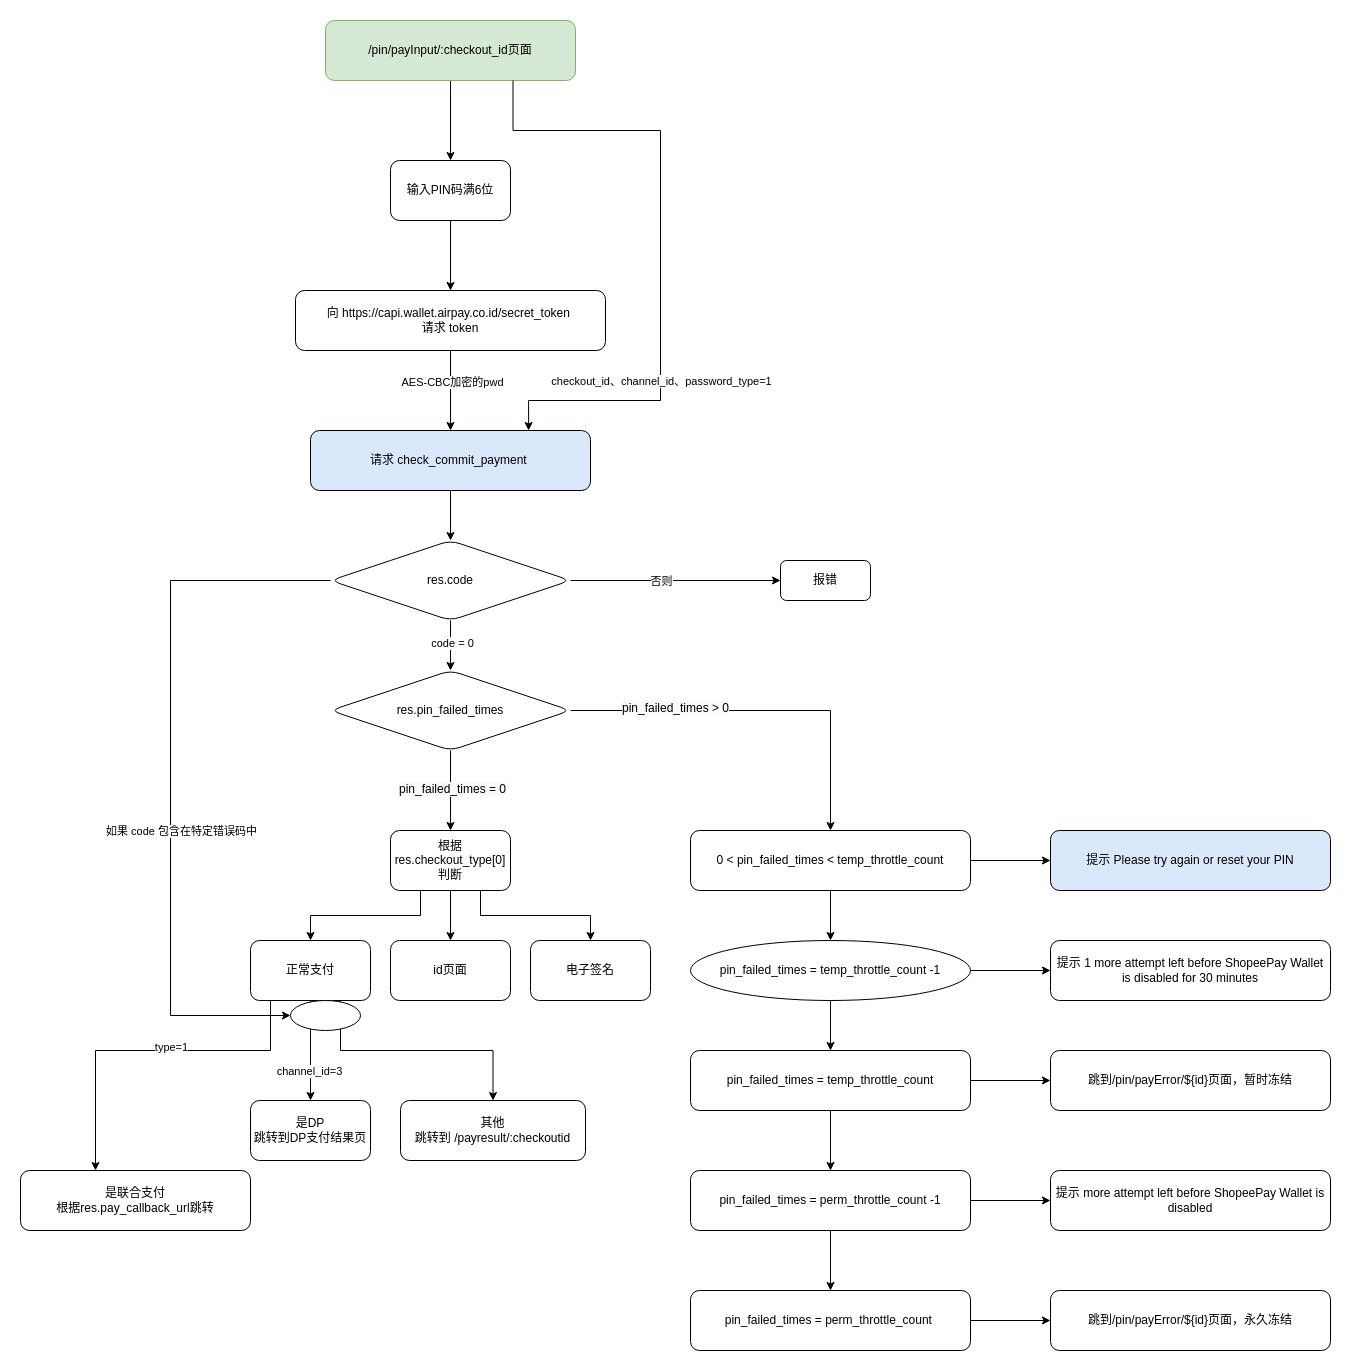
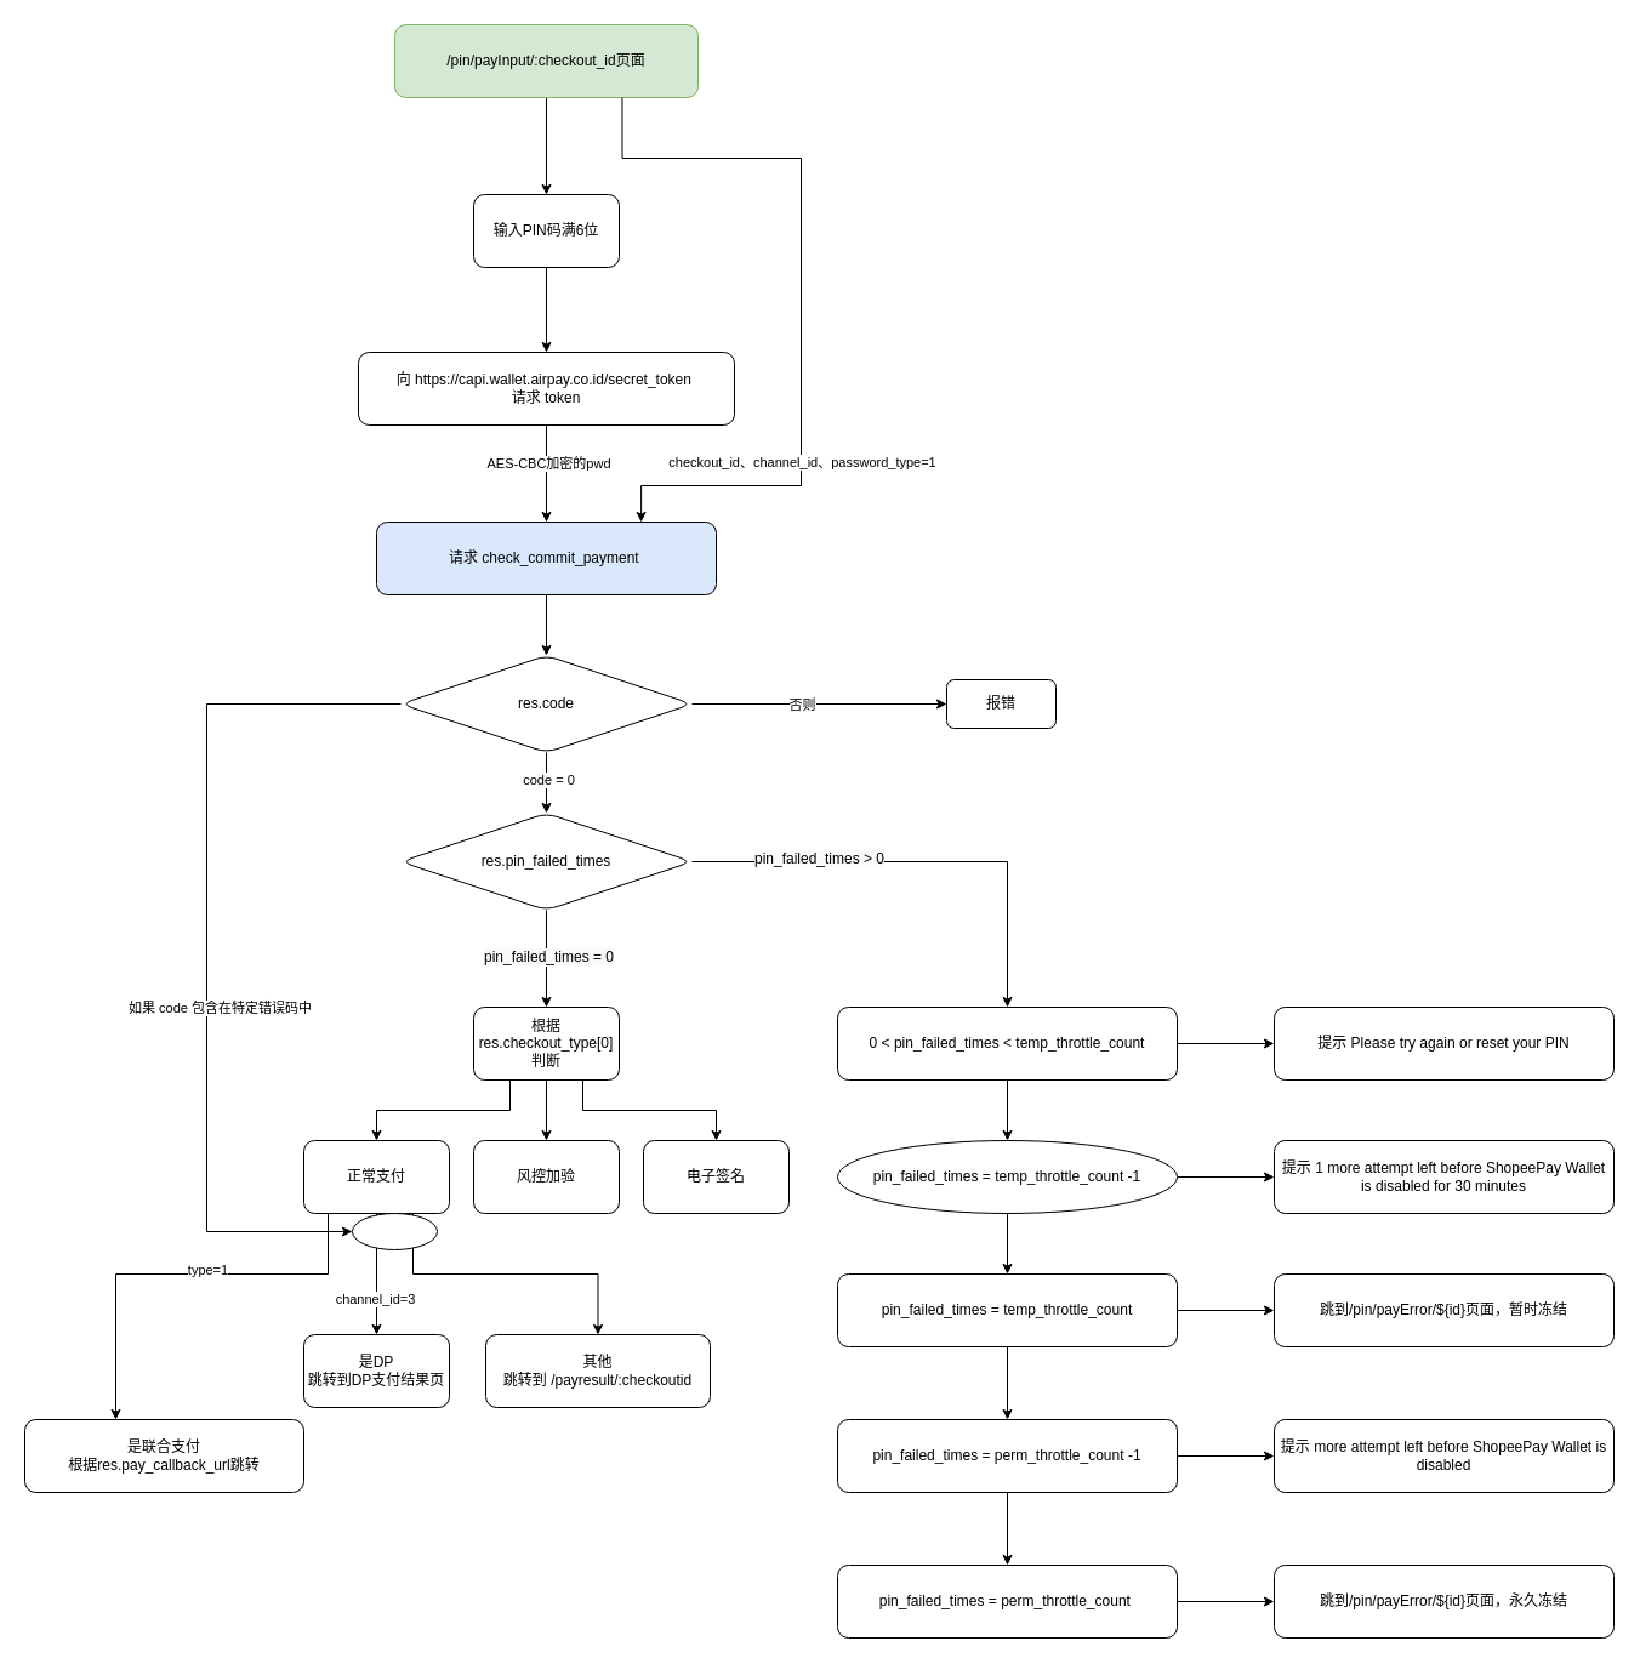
  <mxCell id="0" />
  <mxCell id="1" parent="0" />
  <mxCell id="2" value="" style="edgeStyle=orthogonalEdgeStyle;rounded=0;orthogonalLoop=1;jettySize=auto;html=1;" edge="1" parent="1" source="3" target="5"><mxGeometry relative="1" as="geometry" /></mxCell>
  <mxCell id="3" value="/pin/payInput/:checkout_id页面" style="rounded=1;whiteSpace=wrap;html=1;fillColor=#d5e8d4;strokeColor=#82b366;" vertex="1" parent="1"><mxGeometry x="325" y="20" width="250" height="60" as="geometry" /></mxCell>
  <mxCell id="4" value="" style="edgeStyle=orthogonalEdgeStyle;rounded=0;orthogonalLoop=1;jettySize=auto;html=1;" edge="1" parent="1" source="5" target="10"><mxGeometry relative="1" as="geometry" /></mxCell>
  <mxCell id="5" value="输入PIN码满6位" style="rounded=1;whiteSpace=wrap;html=1;" vertex="1" parent="1"><mxGeometry x="390" y="160" width="120" height="60" as="geometry" /></mxCell>
  <mxCell id="6" value="" style="edgeStyle=orthogonalEdgeStyle;rounded=0;orthogonalLoop=1;jettySize=auto;html=1;" edge="1" parent="1" source="10" target="12"><mxGeometry relative="1" as="geometry" /></mxCell>
  <mxCell id="7" value="AES-CBC加密的pwd" style="edgeLabel;html=1;align=center;verticalAlign=middle;resizable=0;points=[];" vertex="1" connectable="0" parent="6"><mxGeometry x="-0.225" y="1" relative="1" as="geometry"><mxPoint as="offset" /></mxGeometry></mxCell>
  <mxCell id="8" style="edgeStyle=orthogonalEdgeStyle;rounded=0;orthogonalLoop=1;jettySize=auto;html=1;exitX=0.75;exitY=1;exitDx=0;exitDy=0;entryX=0.779;entryY=0;entryDx=0;entryDy=0;entryPerimeter=0;" edge="1" parent="1" source="3" target="12"><mxGeometry relative="1" as="geometry"><Array as="points"><mxPoint x="513" y="130" /><mxPoint x="660" y="130" /><mxPoint x="660" y="400" /><mxPoint x="528" y="400" /></Array></mxGeometry></mxCell>
  <mxCell id="9" value="checkout_id、channel_id、password_type=1" style="edgeLabel;html=1;align=center;verticalAlign=middle;resizable=0;points=[];" vertex="1" connectable="0" parent="8"><mxGeometry x="-0.181" y="1" relative="1" as="geometry"><mxPoint x="-1" y="189.5" as="offset" /></mxGeometry></mxCell>
  <mxCell id="10" value="向&amp;nbsp;https://capi.wallet.airpay.co.id/secret_token&amp;nbsp;&lt;br&gt;请求 token" style="rounded=1;whiteSpace=wrap;html=1;" vertex="1" parent="1"><mxGeometry x="295" y="290" width="310" height="60" as="geometry" /></mxCell>
  <mxCell id="11" value="" style="edgeStyle=orthogonalEdgeStyle;rounded=0;orthogonalLoop=1;jettySize=auto;html=1;" edge="1" parent="1" source="12" target="19"><mxGeometry relative="1" as="geometry" /></mxCell>
  <mxCell id="12" value="请求 check_commit_payment&amp;nbsp;" style="whiteSpace=wrap;html=1;rounded=1;fillColor=#dae8fc;" vertex="1" parent="1"><mxGeometry x="310" y="430" width="280" height="60" as="geometry" /></mxCell>
  <mxCell id="13" value="" style="edgeStyle=orthogonalEdgeStyle;rounded=0;orthogonalLoop=1;jettySize=auto;html=1;" edge="1" parent="1" source="19" target="24"><mxGeometry relative="1" as="geometry" /></mxCell>
  <mxCell id="14" value="code = 0" style="edgeLabel;html=1;align=center;verticalAlign=middle;resizable=0;points=[];" vertex="1" connectable="0" parent="13"><mxGeometry x="-0.12" y="1" relative="1" as="geometry"><mxPoint as="offset" /></mxGeometry></mxCell>
  <mxCell id="15" style="edgeStyle=orthogonalEdgeStyle;rounded=0;orthogonalLoop=1;jettySize=auto;html=1;exitX=0;exitY=0.5;exitDx=0;exitDy=0;" edge="1" parent="1" source="19" target="59"><mxGeometry relative="1" as="geometry"><mxPoint x="310" y="1030" as="targetPoint" /><Array as="points"><mxPoint x="170" y="580" /><mxPoint x="170" y="1015" /></Array></mxGeometry></mxCell>
  <mxCell id="16" value="如果 code 包含在特定错误码中" style="edgeLabel;html=1;align=center;verticalAlign=middle;resizable=0;points=[];" vertex="1" connectable="0" parent="15"><mxGeometry x="-0.067" y="-4" relative="1" as="geometry"><mxPoint x="14" y="76" as="offset" /></mxGeometry></mxCell>
  <mxCell id="17" value="" style="edgeStyle=orthogonalEdgeStyle;rounded=0;orthogonalLoop=1;jettySize=auto;html=1;" edge="1" parent="1" source="19" target="60"><mxGeometry relative="1" as="geometry" /></mxCell>
  <mxCell id="18" value="否则" style="edgeLabel;html=1;align=center;verticalAlign=middle;resizable=0;points=[];" vertex="1" connectable="0" parent="17"><mxGeometry x="-0.371" relative="1" as="geometry"><mxPoint x="24" as="offset" /></mxGeometry></mxCell>
  <mxCell id="19" value="res.code" style="rhombus;whiteSpace=wrap;html=1;rounded=1;" vertex="1" parent="1"><mxGeometry x="330" y="540" width="240" height="80" as="geometry" /></mxCell>
  <mxCell id="20" value="" style="edgeStyle=orthogonalEdgeStyle;rounded=0;orthogonalLoop=1;jettySize=auto;html=1;" edge="1" parent="1" source="24"><mxGeometry relative="1" as="geometry"><mxPoint x="450" y="830" as="targetPoint" /></mxGeometry></mxCell>
  <mxCell id="21" value="&lt;span style=&quot;font-size: 12px ; background-color: rgb(248 , 249 , 250)&quot;&gt;pin_failed_times = 0&lt;/span&gt;" style="edgeLabel;html=1;align=center;verticalAlign=middle;resizable=0;points=[];" vertex="1" connectable="0" parent="20"><mxGeometry x="-0.05" y="1" relative="1" as="geometry"><mxPoint as="offset" /></mxGeometry></mxCell>
  <mxCell id="22" style="edgeStyle=orthogonalEdgeStyle;rounded=0;orthogonalLoop=1;jettySize=auto;html=1;exitX=1;exitY=0.5;exitDx=0;exitDy=0;" edge="1" parent="1" source="24" target="42"><mxGeometry relative="1" as="geometry"><mxPoint x="770" y="820" as="targetPoint" /></mxGeometry></mxCell>
  <mxCell id="23" value="&lt;span style=&quot;font-size: 12px ; background-color: rgb(248 , 249 , 250)&quot;&gt;pin_failed_times &amp;gt; 0&lt;/span&gt;" style="edgeLabel;html=1;align=center;verticalAlign=middle;resizable=0;points=[];" vertex="1" connectable="0" parent="22"><mxGeometry x="-0.453" y="3" relative="1" as="geometry"><mxPoint as="offset" /></mxGeometry></mxCell>
  <mxCell id="24" value="res.pin_failed_times" style="rhombus;whiteSpace=wrap;html=1;rounded=1;" vertex="1" parent="1"><mxGeometry x="330" y="670" width="240" height="80" as="geometry" /></mxCell>
  <mxCell id="25" style="edgeStyle=orthogonalEdgeStyle;rounded=0;orthogonalLoop=1;jettySize=auto;html=1;exitX=0.25;exitY=1;exitDx=0;exitDy=0;" edge="1" parent="1" source="28" target="34"><mxGeometry relative="1" as="geometry"><mxPoint x="350" y="930" as="targetPoint" /></mxGeometry></mxCell>
  <mxCell id="26" style="edgeStyle=orthogonalEdgeStyle;rounded=0;orthogonalLoop=1;jettySize=auto;html=1;exitX=0.5;exitY=1;exitDx=0;exitDy=0;" edge="1" parent="1" source="28" target="35"><mxGeometry relative="1" as="geometry"><mxPoint x="510" y="940" as="targetPoint" /></mxGeometry></mxCell>
  <mxCell id="27" style="edgeStyle=orthogonalEdgeStyle;rounded=0;orthogonalLoop=1;jettySize=auto;html=1;exitX=0.75;exitY=1;exitDx=0;exitDy=0;entryX=0.5;entryY=0;entryDx=0;entryDy=0;" edge="1" parent="1" source="28" target="36"><mxGeometry relative="1" as="geometry"><mxPoint x="680" y="960" as="targetPoint" /></mxGeometry></mxCell>
  <mxCell id="28" value="根据res.checkout_type[0]&lt;br&gt;判断" style="rounded=1;whiteSpace=wrap;html=1;" vertex="1" parent="1"><mxGeometry x="390" y="830" width="120" height="60" as="geometry" /></mxCell>
  <mxCell id="29" value="" style="edgeStyle=orthogonalEdgeStyle;rounded=0;orthogonalLoop=1;jettySize=auto;html=1;exitX=0.25;exitY=1;exitDx=0;exitDy=0;" edge="1" parent="1" source="34" target="37"><mxGeometry relative="1" as="geometry"><Array as="points"><mxPoint x="270" y="1000" /><mxPoint x="270" y="1050" /><mxPoint x="95" y="1050" /></Array></mxGeometry></mxCell>
  <mxCell id="30" value="type=1" style="edgeLabel;html=1;align=center;verticalAlign=middle;resizable=0;points=[];" vertex="1" connectable="0" parent="29"><mxGeometry x="-0.832" y="1" relative="1" as="geometry"><mxPoint x="-101" y="26" as="offset" /></mxGeometry></mxCell>
  <mxCell id="31" style="edgeStyle=orthogonalEdgeStyle;rounded=0;orthogonalLoop=1;jettySize=auto;html=1;exitX=0.5;exitY=1;exitDx=0;exitDy=0;" edge="1" parent="1" source="34" target="38"><mxGeometry relative="1" as="geometry"><mxPoint x="400" y="1090" as="targetPoint" /></mxGeometry></mxCell>
  <mxCell id="32" value="channel_id=3" style="edgeLabel;html=1;align=center;verticalAlign=middle;resizable=0;points=[];" vertex="1" connectable="0" parent="31"><mxGeometry x="-0.54" y="-2" relative="1" as="geometry"><mxPoint y="47" as="offset" /></mxGeometry></mxCell>
  <mxCell id="33" style="edgeStyle=orthogonalEdgeStyle;rounded=0;orthogonalLoop=1;jettySize=auto;html=1;exitX=0.75;exitY=1;exitDx=0;exitDy=0;" edge="1" parent="1" source="34" target="39"><mxGeometry relative="1" as="geometry" /></mxCell>
  <mxCell id="34" value="正常支付" style="rounded=1;whiteSpace=wrap;html=1;" vertex="1" parent="1"><mxGeometry x="250" y="940" width="120" height="60" as="geometry" /></mxCell>
- <mxCell id="35" value="id页面" style="rounded=1;whiteSpace=wrap;html=1;" vertex="1" parent="1"><mxGeometry x="390" y="940" width="120" height="60" as="geometry" /></mxCell>
+ <mxCell id="35" value="风控加验" style="rounded=1;whiteSpace=wrap;html=1;" vertex="1" parent="1"><mxGeometry x="390" y="940" width="120" height="60" as="geometry" /></mxCell>
  <mxCell id="36" value="电子签名" style="rounded=1;whiteSpace=wrap;html=1;" vertex="1" parent="1"><mxGeometry x="530" y="940" width="120" height="60" as="geometry" /></mxCell>
  <mxCell id="37" value="&lt;span&gt;是联合支付&lt;/span&gt;&lt;br&gt;&lt;span&gt;根据res.pay_callback_url跳转&lt;/span&gt;" style="whiteSpace=wrap;html=1;rounded=1;" vertex="1" parent="1"><mxGeometry x="20" y="1170" width="230" height="60" as="geometry" /></mxCell>
  <mxCell id="38" value="是DP&lt;br&gt;跳转到DP支付结果页" style="rounded=1;whiteSpace=wrap;html=1;" vertex="1" parent="1"><mxGeometry x="250" y="1100" width="120" height="60" as="geometry" /></mxCell>
  <mxCell id="39" value="其他&lt;br&gt;跳转到 /payresult/:checkoutid" style="rounded=1;whiteSpace=wrap;html=1;" vertex="1" parent="1"><mxGeometry x="400" y="1100" width="185" height="60" as="geometry" /></mxCell>
  <mxCell id="40" value="" style="edgeStyle=orthogonalEdgeStyle;rounded=0;orthogonalLoop=1;jettySize=auto;html=1;" edge="1" parent="1" source="42" target="45"><mxGeometry relative="1" as="geometry" /></mxCell>
  <mxCell id="41" value="" style="edgeStyle=orthogonalEdgeStyle;rounded=0;orthogonalLoop=1;jettySize=auto;html=1;" edge="1" parent="1" source="42" target="58"><mxGeometry relative="1" as="geometry" /></mxCell>
  <mxCell id="42" value="0 &amp;lt; pin_failed_times &amp;lt; temp_throttle_count" style="rounded=1;whiteSpace=wrap;html=1;" vertex="1" parent="1"><mxGeometry x="690" y="830" width="280" height="60" as="geometry" /></mxCell>
  <mxCell id="43" value="" style="edgeStyle=orthogonalEdgeStyle;rounded=0;orthogonalLoop=1;jettySize=auto;html=1;" edge="1" parent="1" source="45" target="48"><mxGeometry relative="1" as="geometry" /></mxCell>
  <mxCell id="44" value="" style="edgeStyle=orthogonalEdgeStyle;rounded=0;orthogonalLoop=1;jettySize=auto;html=1;" edge="1" parent="1" source="45" target="57"><mxGeometry relative="1" as="geometry" /></mxCell>
  <mxCell id="45" value="pin_failed_times = temp_throttle_count -1" style="ellipse;whiteSpace=wrap;html=1;" vertex="1" parent="1"><mxGeometry x="690" y="940" width="280" height="60" as="geometry" /></mxCell>
  <mxCell id="46" value="" style="edgeStyle=orthogonalEdgeStyle;rounded=0;orthogonalLoop=1;jettySize=auto;html=1;" edge="1" parent="1" source="48" target="51"><mxGeometry relative="1" as="geometry" /></mxCell>
  <mxCell id="47" value="" style="edgeStyle=orthogonalEdgeStyle;rounded=0;orthogonalLoop=1;jettySize=auto;html=1;" edge="1" parent="1" source="48" target="56"><mxGeometry relative="1" as="geometry" /></mxCell>
  <mxCell id="48" value="pin_failed_times = temp_throttle_count" style="rounded=1;whiteSpace=wrap;html=1;" vertex="1" parent="1"><mxGeometry x="690" y="1050" width="280" height="60" as="geometry" /></mxCell>
  <mxCell id="49" value="" style="edgeStyle=orthogonalEdgeStyle;rounded=0;orthogonalLoop=1;jettySize=auto;html=1;" edge="1" parent="1" source="51" target="53"><mxGeometry relative="1" as="geometry" /></mxCell>
  <mxCell id="50" value="" style="edgeStyle=orthogonalEdgeStyle;rounded=0;orthogonalLoop=1;jettySize=auto;html=1;" edge="1" parent="1" source="51" target="54"><mxGeometry relative="1" as="geometry" /></mxCell>
  <mxCell id="51" value="pin_failed_times = perm_throttle_count -1" style="rounded=1;whiteSpace=wrap;html=1;" vertex="1" parent="1"><mxGeometry x="690" y="1170" width="280" height="60" as="geometry" /></mxCell>
  <mxCell id="52" value="" style="edgeStyle=orthogonalEdgeStyle;rounded=0;orthogonalLoop=1;jettySize=auto;html=1;" edge="1" parent="1" source="53" target="55"><mxGeometry relative="1" as="geometry" /></mxCell>
  <mxCell id="53" value="pin_failed_times = perm_throttle_count&amp;nbsp;" style="rounded=1;whiteSpace=wrap;html=1;" vertex="1" parent="1"><mxGeometry x="690" y="1290" width="280" height="60" as="geometry" /></mxCell>
  <mxCell id="54" value="提示&amp;nbsp;more attempt left before ShopeePay Wallet is disabled" style="rounded=1;whiteSpace=wrap;html=1;" vertex="1" parent="1"><mxGeometry x="1050" y="1170" width="280" height="60" as="geometry" /></mxCell>
  <mxCell id="55" value="跳到/pin/payError/${id}页面，永久冻结" style="rounded=1;whiteSpace=wrap;html=1;" vertex="1" parent="1"><mxGeometry x="1050" y="1290" width="280" height="60" as="geometry" /></mxCell>
  <mxCell id="56" value="跳到/pin/payError/${id}页面，暂时冻结" style="rounded=1;whiteSpace=wrap;html=1;" vertex="1" parent="1"><mxGeometry x="1050" y="1050" width="280" height="60" as="geometry" /></mxCell>
  <mxCell id="57" value="&lt;span&gt;提示 1 more attempt left before ShopeePay Wallet is disabled for 30 minutes&lt;/span&gt;" style="rounded=1;whiteSpace=wrap;html=1;" vertex="1" parent="1"><mxGeometry x="1050" y="940" width="280" height="60" as="geometry" /></mxCell>
- <mxCell id="58" value="提示 Please try again or reset your PIN" style="rounded=1;whiteSpace=wrap;html=1;fillColor=#dae8fc;" vertex="1" parent="1"><mxGeometry x="1050" y="830" width="280" height="60" as="geometry" /></mxCell>
+ <mxCell id="58" value="提示 Please try again or reset your PIN" style="rounded=1;whiteSpace=wrap;html=1;" vertex="1" parent="1"><mxGeometry x="1050" y="830" width="280" height="60" as="geometry" /></mxCell>
  <mxCell id="59" value="" style="ellipse;whiteSpace=wrap;html=1;" vertex="1" parent="1"><mxGeometry x="290" y="1000" width="70" height="30" as="geometry" /></mxCell>
  <mxCell id="60" value="报错" style="whiteSpace=wrap;html=1;rounded=1;" vertex="1" parent="1"><mxGeometry x="780" y="560" width="90" height="40" as="geometry" /></mxCell>
